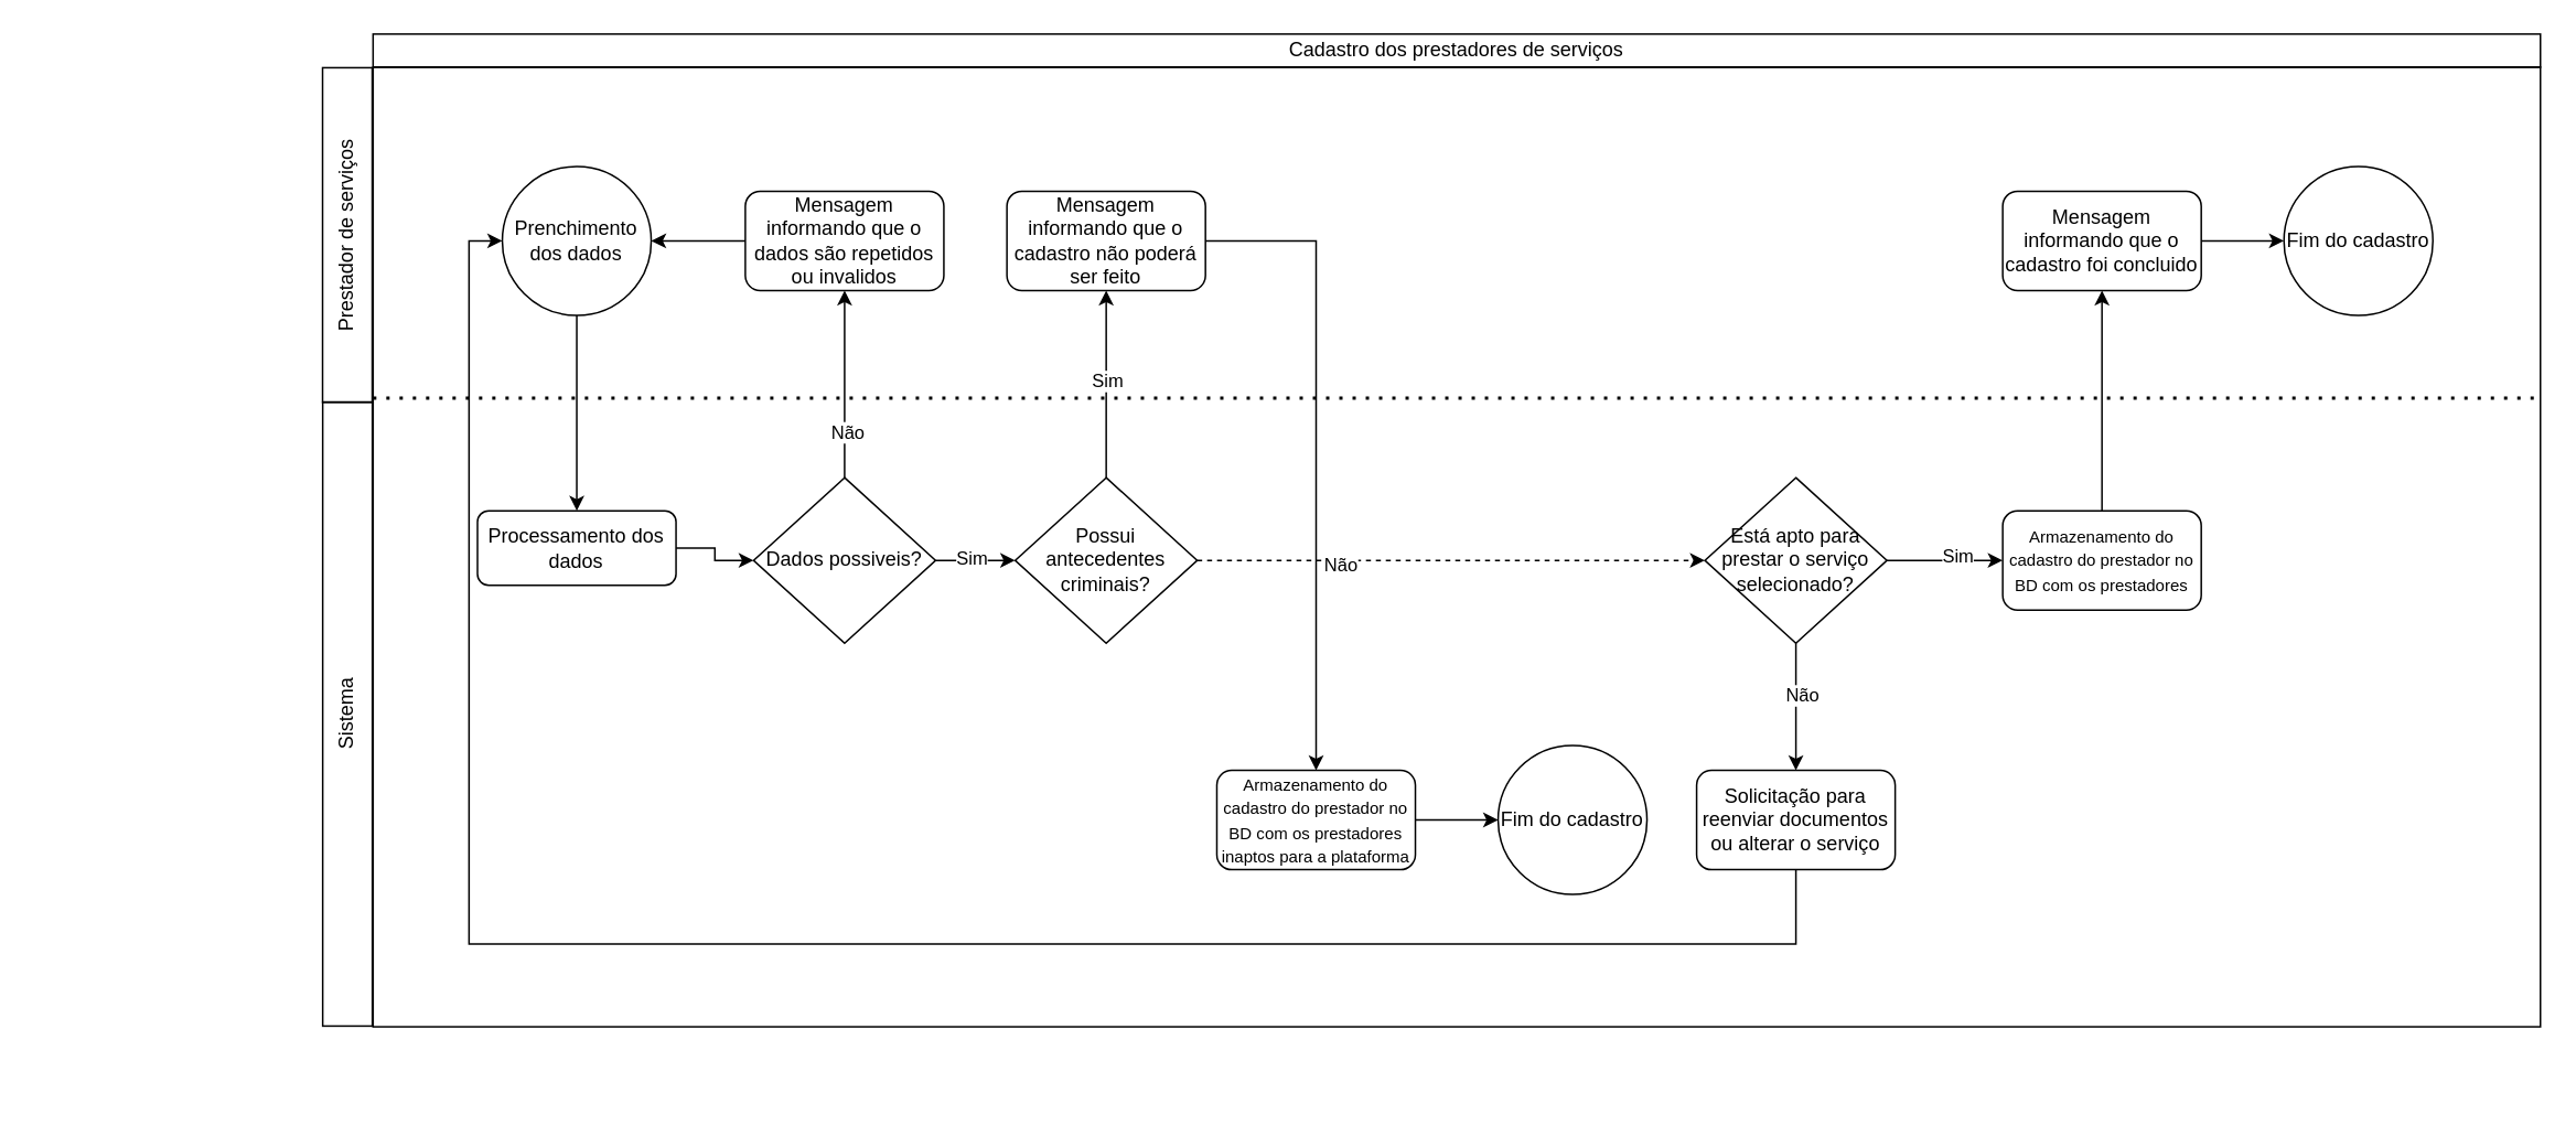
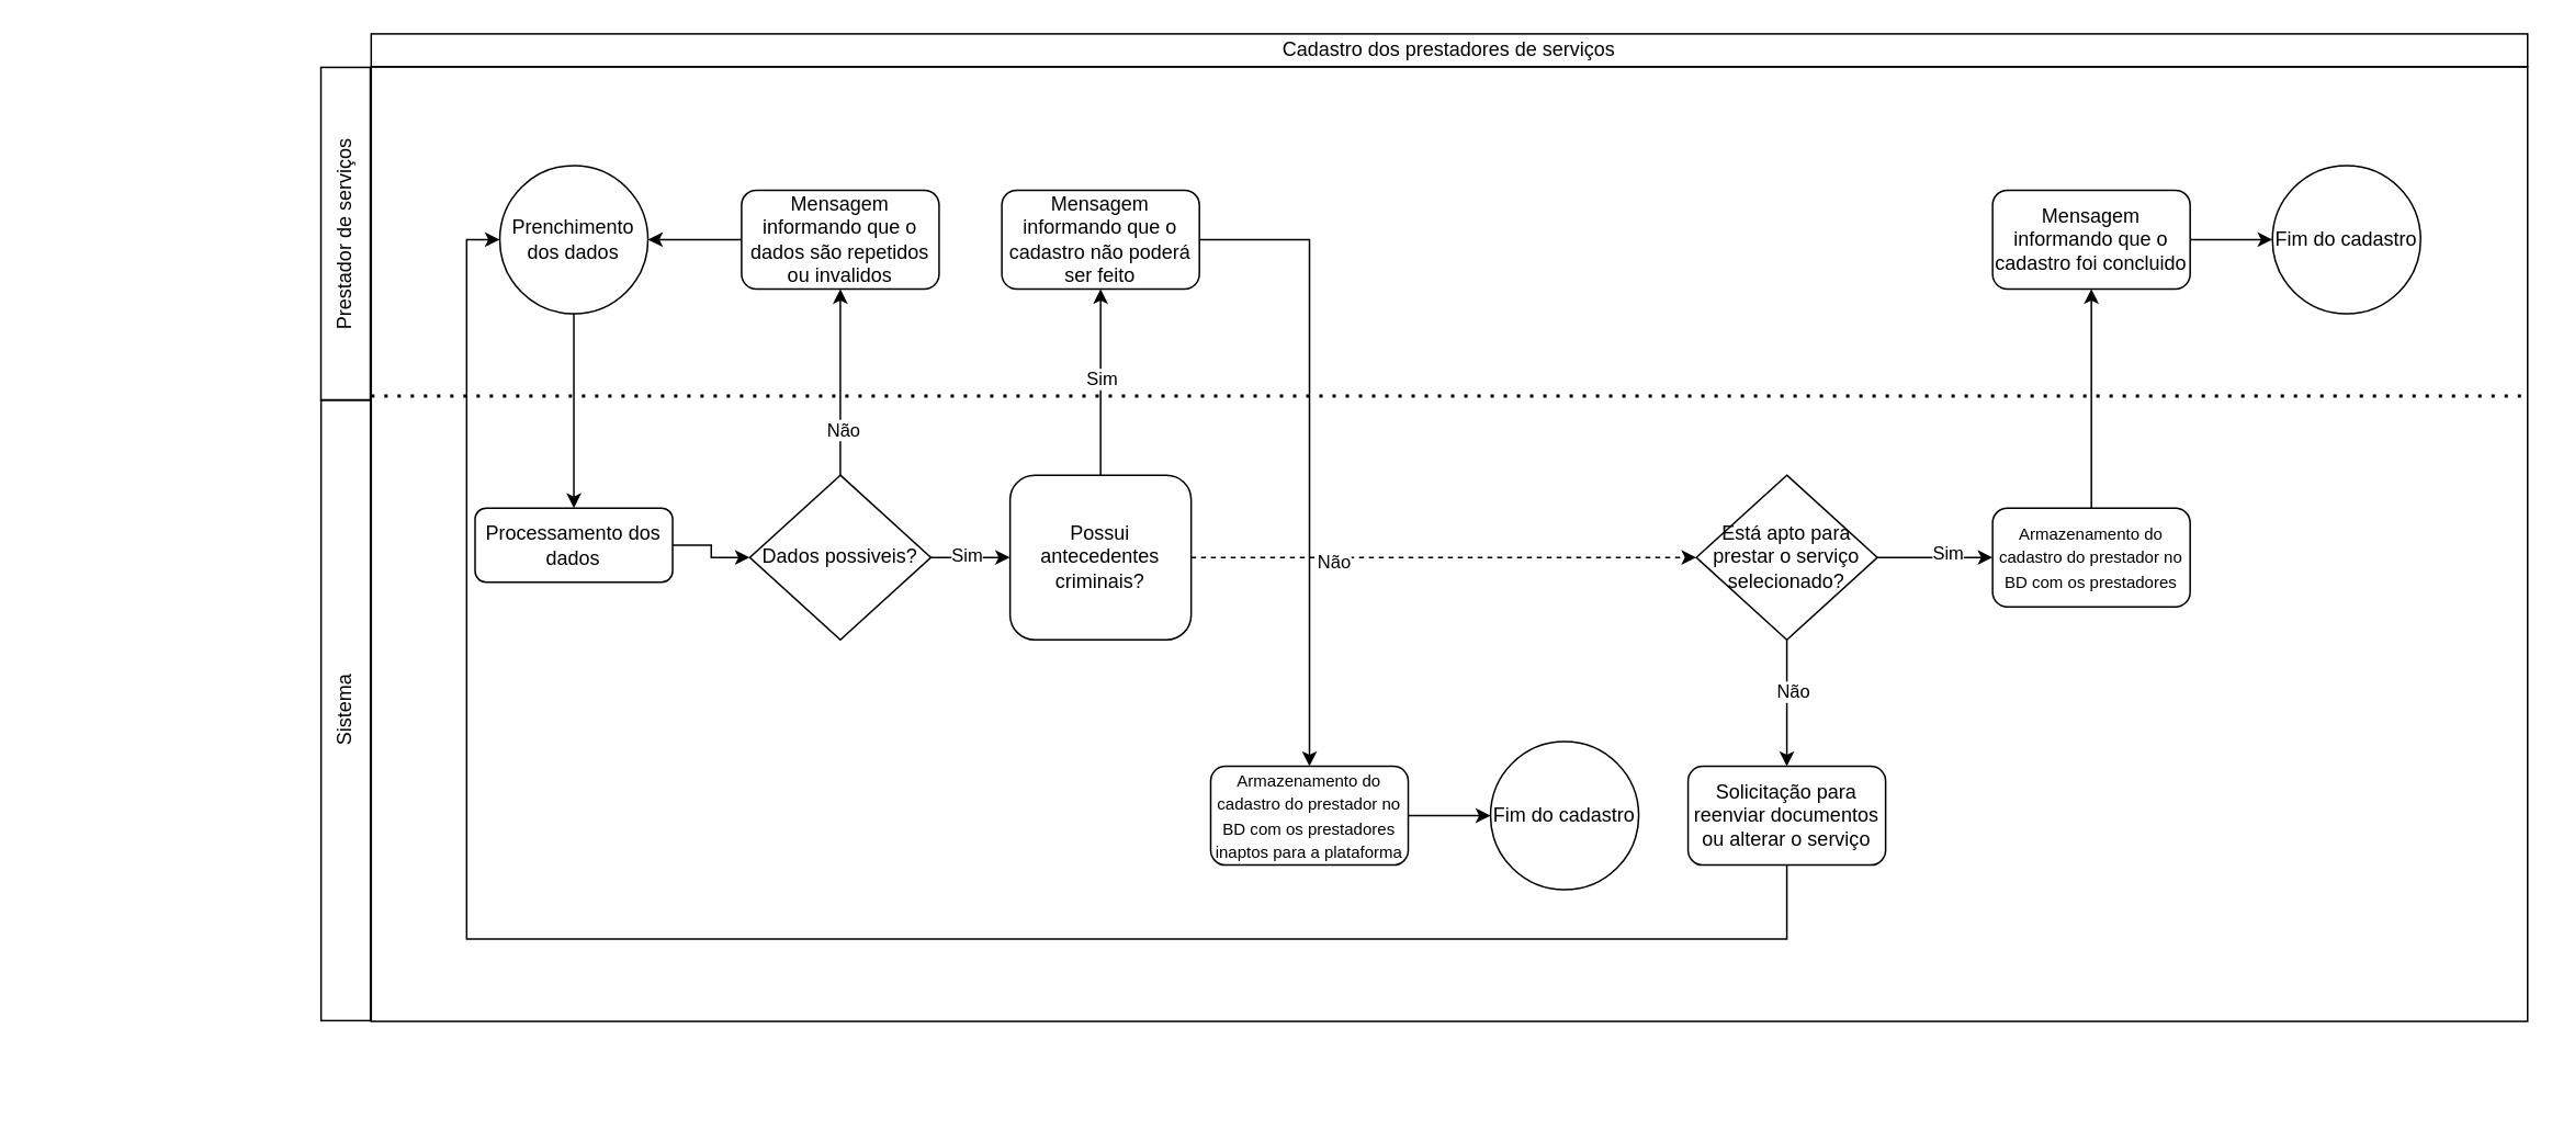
  <mxCell id="0" />
  <mxCell id="1" parent="0" />
  <mxCell id="2" value="Cadastro dos prestadores de serviços" style="rounded=0;whiteSpace=wrap;html=1;fillColor=none;" parent="1" vertex="1"><mxGeometry x="225" y="20" width="1310" height="20" as="geometry" /></mxCell>
  <mxCell id="3" value="" style="rounded=0;whiteSpace=wrap;html=1;fillColor=none;" parent="1" vertex="1"><mxGeometry x="225" y="40" width="1310" height="580" as="geometry" /></mxCell>
  <mxCell id="4" value="Prenchimento dos dados" style="ellipse;whiteSpace=wrap;html=1;aspect=fixed;fillColor=none;" parent="1" vertex="1"><mxGeometry x="303.12" y="100" width="90" height="90" as="geometry" /></mxCell>
  <mxCell id="5" value="Prestador de serviços" style="rounded=0;whiteSpace=wrap;html=1;fillColor=none;rotation=-90;" parent="1" vertex="1"><mxGeometry x="108.36" y="126.47" width="202.24" height="30" as="geometry" /></mxCell>
  <mxCell id="6" value="Sistema" style="rounded=0;whiteSpace=wrap;html=1;fillColor=none;rotation=-90;" parent="1" vertex="1"><mxGeometry x="20.97" y="415.96" width="377.19" height="30" as="geometry" /></mxCell>
  <mxCell id="7" style="edgeStyle=orthogonalEdgeStyle;rounded=0;orthogonalLoop=1;jettySize=auto;html=1;exitX=0.5;exitY=1;exitDx=0;exitDy=0;" parent="1" edge="1"><mxGeometry relative="1" as="geometry"><mxPoint x="775.94" y="665" as="sourcePoint" /><mxPoint x="775.88" y="665" as="targetPoint" /></mxGeometry></mxCell>
  <mxCell id="8" value="" style="edgeStyle=orthogonalEdgeStyle;rounded=0;orthogonalLoop=1;jettySize=auto;html=1;" edge="1" parent="1" source="9" target="38"><mxGeometry relative="1" as="geometry" /></mxCell>
  <mxCell id="9" value="Processamento dos dados" style="rounded=1;whiteSpace=wrap;html=1;fillColor=none;" parent="1" vertex="1"><mxGeometry x="288.12" y="308.12" width="120" height="45" as="geometry" /></mxCell>
  <mxCell id="10" value="" style="edgeStyle=orthogonalEdgeStyle;rounded=0;orthogonalLoop=1;jettySize=auto;html=1;" parent="1" source="14" target="16" edge="1"><mxGeometry relative="1" as="geometry" /></mxCell>
  <mxCell id="11" value="Sim" style="edgeLabel;html=1;align=center;verticalAlign=middle;resizable=0;points=[];" parent="10" vertex="1" connectable="0"><mxGeometry x="0.044" relative="1" as="geometry"><mxPoint as="offset" /></mxGeometry></mxCell>
  <mxCell id="12" value="" style="edgeStyle=orthogonalEdgeStyle;rounded=0;orthogonalLoop=1;jettySize=auto;html=1;dashed=1;" parent="1" source="14" target="24" edge="1"><mxGeometry relative="1" as="geometry" /></mxCell>
  <mxCell id="13" value="Não" style="edgeLabel;html=1;align=center;verticalAlign=middle;resizable=0;points=[];" parent="12" vertex="1" connectable="0"><mxGeometry x="-0.441" y="-2" relative="1" as="geometry"><mxPoint as="offset" /></mxGeometry></mxCell>
- <mxCell id="14" value="Possui antecedentes criminais?" style="rhombus;whiteSpace=wrap;html=1;fillColor=none;" parent="1" vertex="1"><mxGeometry x="613.12" y="288.12" width="110" height="100" as="geometry" /></mxCell>
+ <mxCell id="14" value="Possui antecedentes criminais?" style="whiteSpace=wrap;html=1;fillColor=none;rounded=1;" parent="1" vertex="1"><mxGeometry x="613.12" y="288.12" width="110" height="100" as="geometry" /></mxCell>
  <mxCell id="15" value="" style="edgeStyle=orthogonalEdgeStyle;rounded=0;orthogonalLoop=1;jettySize=auto;html=1;" parent="1" source="16" target="18" edge="1"><mxGeometry relative="1" as="geometry" /></mxCell>
  <mxCell id="16" value="Mensagem informando que o cadastro não poderá ser feito" style="rounded=1;whiteSpace=wrap;html=1;fillColor=none;" parent="1" vertex="1"><mxGeometry x="608.12" y="115" width="120" height="60" as="geometry" /></mxCell>
  <mxCell id="17" value="" style="edgeStyle=orthogonalEdgeStyle;rounded=0;orthogonalLoop=1;jettySize=auto;html=1;" parent="1" source="18" target="19" edge="1"><mxGeometry relative="1" as="geometry" /></mxCell>
  <mxCell id="18" value="&lt;font style=&quot;font-size: 10px;&quot;&gt;Armazenamento do cadastro do prestador no BD com os prestadores inaptos para a plataforma&lt;/font&gt;" style="rounded=1;whiteSpace=wrap;html=1;fillColor=none;" parent="1" vertex="1"><mxGeometry x="735" y="465" width="120" height="60" as="geometry" /></mxCell>
  <mxCell id="19" value="Fim do cadastro" style="ellipse;whiteSpace=wrap;html=1;aspect=fixed;fillColor=none;" parent="1" vertex="1"><mxGeometry x="905" y="450" width="90" height="90" as="geometry" /></mxCell>
  <mxCell id="20" value="" style="edgeStyle=orthogonalEdgeStyle;rounded=0;orthogonalLoop=1;jettySize=auto;html=1;" parent="1" source="24" target="26" edge="1"><mxGeometry relative="1" as="geometry" /></mxCell>
  <mxCell id="21" value="Não" style="edgeLabel;html=1;align=center;verticalAlign=middle;resizable=0;points=[];" parent="20" vertex="1" connectable="0"><mxGeometry x="-0.192" y="3" relative="1" as="geometry"><mxPoint as="offset" /></mxGeometry></mxCell>
  <mxCell id="22" value="" style="edgeStyle=orthogonalEdgeStyle;rounded=0;orthogonalLoop=1;jettySize=auto;html=1;" parent="1" source="24" edge="1"><mxGeometry relative="1" as="geometry"><mxPoint x="1210" y="338.12" as="targetPoint" /></mxGeometry></mxCell>
  <mxCell id="23" value="Sim" style="edgeLabel;html=1;align=center;verticalAlign=middle;resizable=0;points=[];" parent="22" vertex="1" connectable="0"><mxGeometry x="0.207" y="3" relative="1" as="geometry"><mxPoint as="offset" /></mxGeometry></mxCell>
  <mxCell id="24" value="Está apto para prestar o serviço selecionado?" style="rhombus;whiteSpace=wrap;html=1;fillColor=none;" parent="1" vertex="1"><mxGeometry x="1030" y="288.12" width="110" height="100" as="geometry" /></mxCell>
  <mxCell id="25" style="edgeStyle=orthogonalEdgeStyle;rounded=0;orthogonalLoop=1;jettySize=auto;html=1;exitX=0.5;exitY=1;exitDx=0;exitDy=0;entryX=0;entryY=0.5;entryDx=0;entryDy=0;" parent="1" source="26" target="4" edge="1"><mxGeometry relative="1" as="geometry"><Array as="points"><mxPoint x="1085" y="570" /><mxPoint x="283" y="570" /><mxPoint x="283" y="145" /></Array></mxGeometry></mxCell>
  <mxCell id="26" value="Solicitação para reenviar documentos ou alterar o serviço" style="rounded=1;whiteSpace=wrap;html=1;fillColor=none;" parent="1" vertex="1"><mxGeometry x="1025" y="465" width="120" height="60" as="geometry" /></mxCell>
  <mxCell id="27" value="" style="edgeStyle=orthogonalEdgeStyle;rounded=0;orthogonalLoop=1;jettySize=auto;html=1;" parent="1" source="28" target="30" edge="1"><mxGeometry relative="1" as="geometry" /></mxCell>
  <mxCell id="28" value="&lt;font style=&quot;font-size: 10px;&quot;&gt;Armazenamento do cadastro do prestador no BD com os prestadores&lt;/font&gt;" style="rounded=1;whiteSpace=wrap;html=1;fillColor=none;" parent="1" vertex="1"><mxGeometry x="1210" y="308.12" width="120" height="60" as="geometry" /></mxCell>
  <mxCell id="29" value="" style="edgeStyle=orthogonalEdgeStyle;rounded=0;orthogonalLoop=1;jettySize=auto;html=1;" parent="1" source="30" target="33" edge="1"><mxGeometry relative="1" as="geometry" /></mxCell>
  <mxCell id="30" value="Mensagem informando que o cadastro foi concluido" style="rounded=1;whiteSpace=wrap;html=1;fillColor=none;" parent="1" vertex="1"><mxGeometry x="1210" y="115" width="120" height="60" as="geometry" /></mxCell>
  <mxCell id="31" value="" style="endArrow=none;dashed=1;html=1;dashPattern=1 3;strokeWidth=2;rounded=0;exitX=0;exitY=0.345;exitDx=0;exitDy=0;entryX=0.999;entryY=0.345;entryDx=0;entryDy=0;entryPerimeter=0;exitPerimeter=0;" parent="1" source="3" target="3" edge="1"><mxGeometry width="50" height="50" relative="1" as="geometry"><mxPoint x="825" y="300" as="sourcePoint" /><mxPoint x="875" y="250" as="targetPoint" /></mxGeometry></mxCell>
  <mxCell id="32" style="edgeStyle=orthogonalEdgeStyle;rounded=0;orthogonalLoop=1;jettySize=auto;html=1;exitX=0.5;exitY=1;exitDx=0;exitDy=0;entryX=0.5;entryY=0;entryDx=0;entryDy=0;" parent="1" source="4" target="9" edge="1"><mxGeometry relative="1" as="geometry" /></mxCell>
  <mxCell id="33" value="Fim do cadastro" style="ellipse;whiteSpace=wrap;html=1;aspect=fixed;fillColor=none;" parent="1" vertex="1"><mxGeometry x="1380" y="100" width="90" height="90" as="geometry" /></mxCell>
  <mxCell id="34" style="edgeStyle=orthogonalEdgeStyle;rounded=0;orthogonalLoop=1;jettySize=auto;html=1;exitX=0.5;exitY=0;exitDx=0;exitDy=0;entryX=0.5;entryY=1;entryDx=0;entryDy=0;" edge="1" parent="1" source="38" target="40"><mxGeometry relative="1" as="geometry" /></mxCell>
  <mxCell id="35" value="Não" style="edgeLabel;html=1;align=center;verticalAlign=middle;resizable=0;points=[];" vertex="1" connectable="0" parent="34"><mxGeometry x="-0.511" y="-1" relative="1" as="geometry"><mxPoint as="offset" /></mxGeometry></mxCell>
  <mxCell id="36" value="" style="edgeStyle=orthogonalEdgeStyle;rounded=0;orthogonalLoop=1;jettySize=auto;html=1;" edge="1" parent="1" source="38" target="14"><mxGeometry relative="1" as="geometry" /></mxCell>
  <mxCell id="37" value="Sim" style="edgeLabel;html=1;align=center;verticalAlign=middle;resizable=0;points=[];" vertex="1" connectable="0" parent="36"><mxGeometry x="-0.139" y="2" relative="1" as="geometry"><mxPoint as="offset" /></mxGeometry></mxCell>
  <mxCell id="38" value="Dados possiveis?" style="rhombus;whiteSpace=wrap;html=1;fillColor=none;" vertex="1" parent="1"><mxGeometry x="455" y="288.12" width="110" height="100" as="geometry" /></mxCell>
  <mxCell id="39" value="" style="edgeStyle=orthogonalEdgeStyle;rounded=0;orthogonalLoop=1;jettySize=auto;html=1;" edge="1" parent="1" source="40" target="4"><mxGeometry relative="1" as="geometry" /></mxCell>
  <mxCell id="40" value="Mensagem informando que o dados são repetidos ou invalidos" style="rounded=1;whiteSpace=wrap;html=1;fillColor=none;" vertex="1" parent="1"><mxGeometry x="450" y="115" width="120" height="60" as="geometry" /></mxCell>
